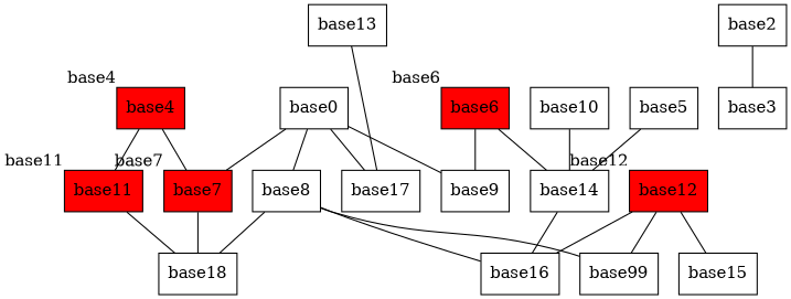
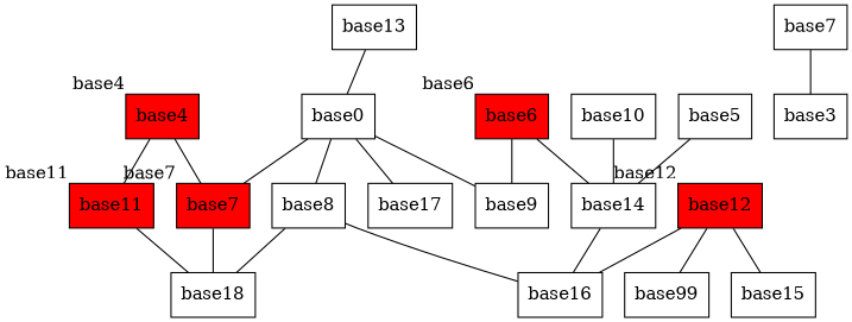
  graph {
    node [shape=o]
    base7 [fillcolor=red style=filled xlabel=base7]
    base0
    base8
    base9
    base17
    base18
    base16
    n8 [label=base99]
-   base2
+   base2 [label=base7]
    base3
    base4 [fillcolor=red shape=D style=filled xlabel=base4]
    base11 [fillcolor=red style=filled xlabel=base11]
    base5
    base14
    base6 [fillcolor=red shape=D style=filled xlabel=base6]
    base10
    base12 [fillcolor=red shape=D style=filled xlabel=base12]
    base15
    base13
    base7 -- base18
    base0 -- base7
    base0 -- base8
    base0 -- base9
    base0 -- base17
    base8 -- base18
    base8 -- base16
-   base8 -- n8
    base2 -- base3
    base4 -- base7
    base4 -- base11
    base11 -- base18
    base5 -- base14
    base14 -- base16
    base6 -- base9
    base6 -- base14
    base10 -- base14
    base12 -- base16
    base12 -- n8
    base12 -- base15
-   base13 -- base17
+   base13 -- base0
  }
